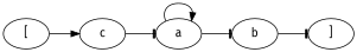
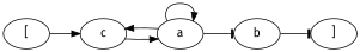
  digraph {
    fontname="Fira Sans"
    rankdir=LR
    node [fontname="Fira Sans"]
    edge [arrowhead=normal fontname="Fira Sans"]
    n1 [label="["]
    n2 [label=c]
    n3 [label=a]
    n4 [label=b]
    n5 [label="]"]
    n1 -> n2
-   n2 -> n3 [arrowhead=tee]
+   n2 -> n3
+   n3 -> n2
    n3 -> n3
    n3 -> n4 [arrowhead=tee]
    n4 -> n5 [arrowhead=tee]
  }
